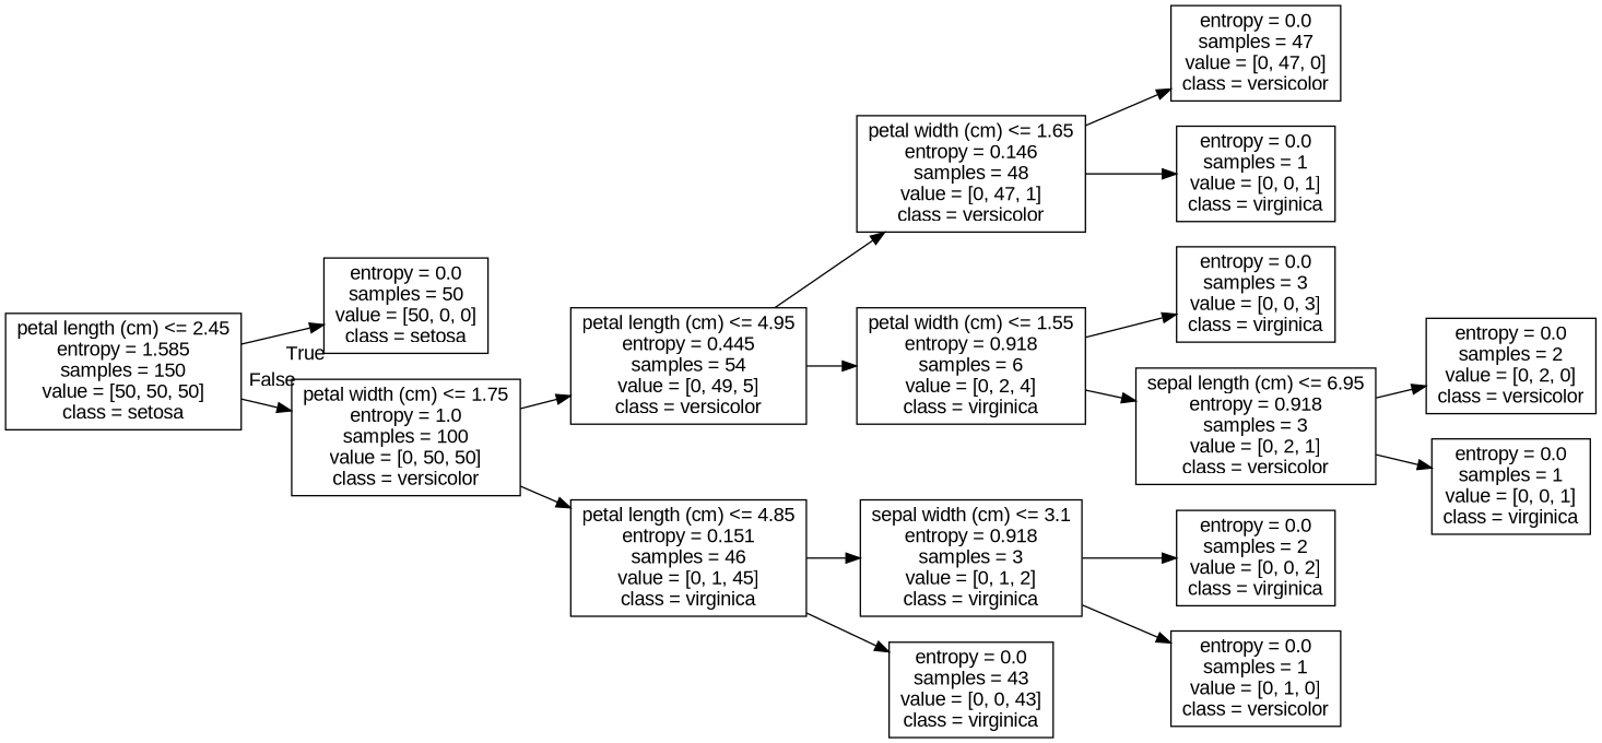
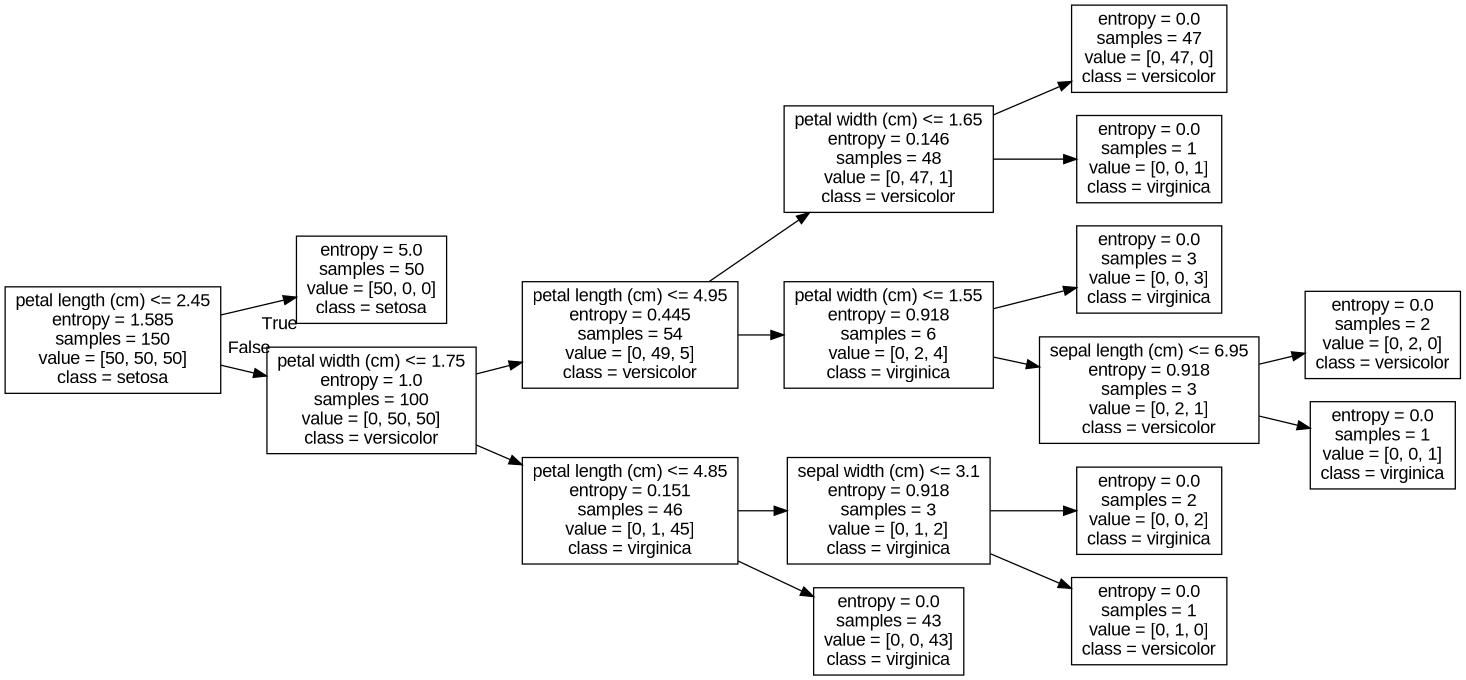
  digraph {
    rankdir=LR
    fontname="Liberation Sans"
    node [fontname="Liberation Sans" shape=box]
    edge [fontname="Liberation Sans"]
    n1 [label="petal length (cm) <= 2.45\nentropy = 1.585\nsamples = 150\nvalue = [50, 50, 50]\nclass = setosa"]
-   n2 [label="entropy = 0.0\nsamples = 50\nvalue = [50, 0, 0]\nclass = setosa"]
+   n2 [label="entropy = 5.0\nsamples = 50\nvalue = [50, 0, 0]\nclass = setosa"]
    n3 [label="petal width (cm) <= 1.75\nentropy = 1.0\nsamples = 100\nvalue = [0, 50, 50]\nclass = versicolor"]
    n4 [label="petal length (cm) <= 4.95\nentropy = 0.445\nsamples = 54\nvalue = [0, 49, 5]\nclass = versicolor"]
    n5 [label="petal length (cm) <= 4.85\nentropy = 0.151\nsamples = 46\nvalue = [0, 1, 45]\nclass = virginica"]
    n6 [label="petal width (cm) <= 1.65\nentropy = 0.146\nsamples = 48\nvalue = [0, 47, 1]\nclass = versicolor"]
    n7 [label="petal width (cm) <= 1.55\nentropy = 0.918\nsamples = 6\nvalue = [0, 2, 4]\nclass = virginica"]
    n8 [label="entropy = 0.0\nsamples = 47\nvalue = [0, 47, 0]\nclass = versicolor"]
    n9 [label="entropy = 0.0\nsamples = 1\nvalue = [0, 0, 1]\nclass = virginica"]
    n10 [label="entropy = 0.0\nsamples = 3\nvalue = [0, 0, 3]\nclass = virginica"]
    n11 [label="sepal length (cm) <= 6.95\nentropy = 0.918\nsamples = 3\nvalue = [0, 2, 1]\nclass = versicolor"]
    n12 [label="entropy = 0.0\nsamples = 2\nvalue = [0, 2, 0]\nclass = versicolor"]
    n13 [label="entropy = 0.0\nsamples = 1\nvalue = [0, 0, 1]\nclass = virginica"]
    n14 [label="sepal width (cm) <= 3.1\nentropy = 0.918\nsamples = 3\nvalue = [0, 1, 2]\nclass = virginica"]
    n15 [label="entropy = 0.0\nsamples = 43\nvalue = [0, 0, 43]\nclass = virginica"]
    n16 [label="entropy = 0.0\nsamples = 2\nvalue = [0, 0, 2]\nclass = virginica"]
    n17 [label="entropy = 0.0\nsamples = 1\nvalue = [0, 1, 0]\nclass = versicolor"]
    n1 -> n2 [headlabel=True labelangle=45 labeldistance=2.5]
    n1 -> n3 [headlabel=False labelangle=-45 labeldistance=2.5]
    n3 -> n4
    n3 -> n5
    n4 -> n6
    n4 -> n7
    n5 -> n14
    n5 -> n15
    n6 -> n8
    n6 -> n9
    n7 -> n10
    n7 -> n11
    n11 -> n12
    n11 -> n13
    n14 -> n16
    n14 -> n17
  }
